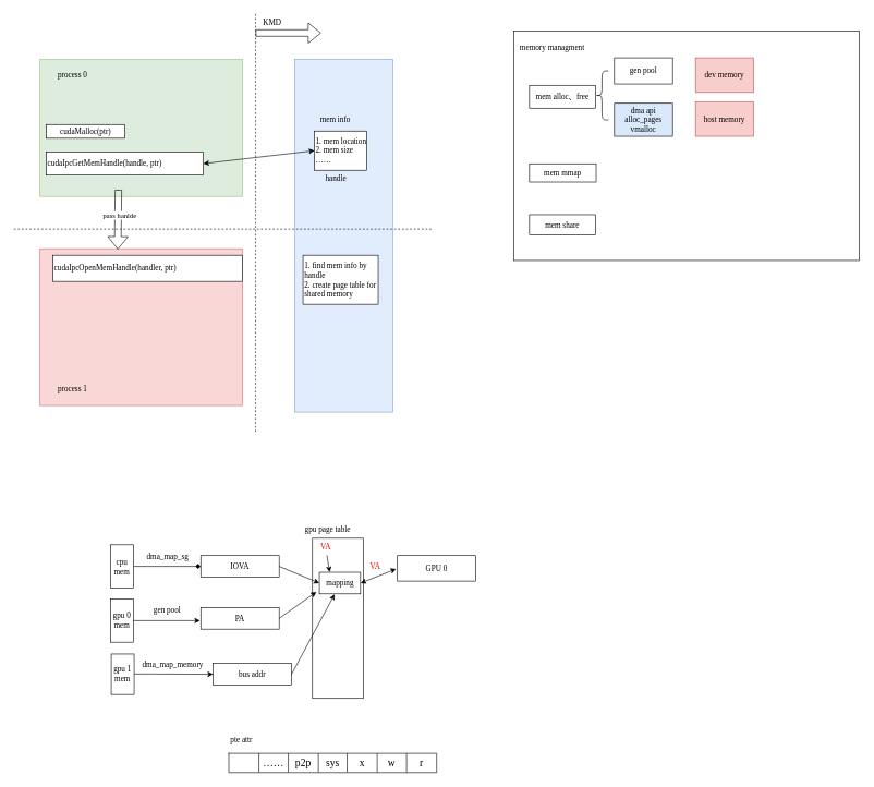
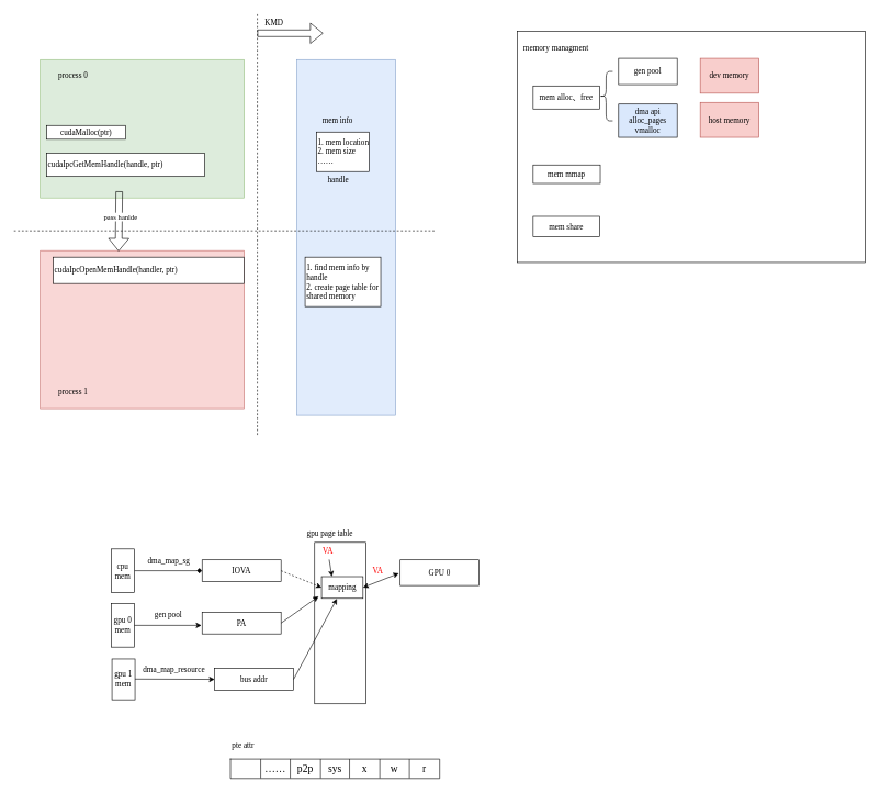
  <mxCell id="0" />
  <mxCell id="1" parent="0" />
  <mxCell id="2" value="" style="whiteSpace=wrap;html=1;fontFamily=Times New Roman;" vertex="1" parent="1"><mxGeometry x="477" y="823" width="78" height="245" as="geometry" /></mxCell>
  <mxCell id="3" value="" style="rounded=0;whiteSpace=wrap;html=1;opacity=80;fillColor=#dae8fc;strokeColor=#6c8ebf;fontFamily=Times New Roman;" vertex="1" parent="1"><mxGeometry x="450" y="90" width="150" height="540" as="geometry" /></mxCell>
  <mxCell id="4" value="" style="rounded=0;whiteSpace=wrap;html=1;opacity=80;fillColor=#f8cecc;strokeColor=#b85450;fontFamily=Times New Roman;" vertex="1" parent="1"><mxGeometry x="60" y="380" width="310" height="240" as="geometry" /></mxCell>
  <mxCell id="5" value="" style="rounded=0;whiteSpace=wrap;html=1;opacity=80;fillColor=#d5e8d4;strokeColor=#82b366;fontFamily=Times New Roman;" vertex="1" parent="1"><mxGeometry x="60" y="90" width="310" height="210" as="geometry" /></mxCell>
  <mxCell id="6" value="&lt;div&gt;&lt;div&gt;cudaIpcGetMemHandle(handle, ptr)&lt;/div&gt;&lt;/div&gt;" style="rounded=0;whiteSpace=wrap;html=1;fontFamily=Times New Roman;align=left;" vertex="1" parent="1"><mxGeometry x="70" y="232" width="240" height="35.5" as="geometry" /></mxCell>
  <mxCell id="7" value="mem info" style="text;html=1;align=left;verticalAlign=middle;resizable=0;points=[];autosize=1;strokeColor=none;fillColor=none;fontFamily=Times New Roman;" vertex="1" parent="1"><mxGeometry x="487" y="168.5" width="64" height="26" as="geometry" /></mxCell>
  <mxCell id="8" value="&lt;div&gt;1. mem location&lt;/div&gt;&lt;div&gt;2. mem size&lt;br&gt;&lt;/div&gt;&lt;div&gt;……&lt;br&gt;&lt;/div&gt;" style="whiteSpace=wrap;html=1;fontFamily=Times New Roman;align=left;" vertex="1" parent="1"><mxGeometry x="480" y="200" width="80" height="60" as="geometry" /></mxCell>
  <mxCell id="9" value="&lt;div&gt;&lt;div&gt;cudaIpcOpenMemHandle(handler, ptr)&lt;/div&gt;&lt;/div&gt;" style="rounded=0;whiteSpace=wrap;html=1;fontFamily=Times New Roman;align=left;" vertex="1" parent="1"><mxGeometry x="80" y="390" width="290" height="40" as="geometry" /></mxCell>
  <mxCell id="10" value="" style="endArrow=none;dashed=1;html=1;rounded=0;fontFamily=Times New Roman;" edge="1" parent="1"><mxGeometry width="50" height="50" relative="1" as="geometry"><mxPoint x="390" y="660" as="sourcePoint" /><mxPoint x="390" y="20" as="targetPoint" /></mxGeometry></mxCell>
  <mxCell id="11" value="" style="endArrow=none;dashed=1;html=1;rounded=0;fontFamily=Times New Roman;" edge="1" parent="1"><mxGeometry width="50" height="50" relative="1" as="geometry"><mxPoint x="20" y="350" as="sourcePoint" /><mxPoint x="660" y="350" as="targetPoint" /></mxGeometry></mxCell>
  <mxCell id="12" value="&lt;div&gt;1. find mem info by handle &lt;br&gt;&lt;/div&gt;&lt;div&gt;2. create page table for shared memory&lt;br&gt;&lt;/div&gt;" style="whiteSpace=wrap;html=1;fontFamily=Times New Roman;align=left;" vertex="1" parent="1"><mxGeometry x="462.5" y="390" width="115" height="75" as="geometry" /></mxCell>
  <mxCell id="13" value="" style="shape=flexArrow;endArrow=classic;html=1;rounded=0;entryX=0.384;entryY=0.004;entryDx=0;entryDy=0;entryPerimeter=0;exitX=0.387;exitY=0.952;exitDx=0;exitDy=0;exitPerimeter=0;fontFamily=Times New Roman;" edge="1" parent="1" source="5" target="4"><mxGeometry width="50" height="50" relative="1" as="geometry"><mxPoint x="90" y="360" as="sourcePoint" /><mxPoint x="140" y="310" as="targetPoint" /></mxGeometry></mxCell>
  <mxCell id="14" value="pass hanlde" style="edgeLabel;html=1;align=center;verticalAlign=middle;resizable=0;points=[];fontFamily=Times New Roman;" vertex="1" connectable="0" parent="13"><mxGeometry x="-0.142" y="2" relative="1" as="geometry"><mxPoint as="offset" /></mxGeometry></mxCell>
  <mxCell id="15" value="&lt;div&gt;process 0&lt;/div&gt;" style="text;html=1;strokeColor=none;fillColor=none;align=center;verticalAlign=middle;whiteSpace=wrap;rounded=0;fontFamily=Times New Roman;" vertex="1" parent="1"><mxGeometry x="80" y="100" width="60" height="30" as="geometry" /></mxCell>
  <mxCell id="16" value="&lt;div&gt;process 1&lt;/div&gt;" style="text;html=1;strokeColor=none;fillColor=none;align=center;verticalAlign=middle;whiteSpace=wrap;rounded=0;fontFamily=Times New Roman;" vertex="1" parent="1"><mxGeometry x="80" y="580" width="60" height="30" as="geometry" /></mxCell>
  <mxCell id="17" value="" style="shape=flexArrow;endArrow=classic;html=1;rounded=0;fontFamily=Times New Roman;" edge="1" parent="1"><mxGeometry width="50" height="50" relative="1" as="geometry"><mxPoint x="390" y="50" as="sourcePoint" /><mxPoint x="490" y="50" as="targetPoint" /></mxGeometry></mxCell>
  <mxCell id="18" value="KMD" style="text;html=1;align=center;verticalAlign=middle;resizable=0;points=[];autosize=1;strokeColor=none;fillColor=none;fontFamily=Times New Roman;" vertex="1" parent="1"><mxGeometry x="392" y="22" width="46" height="26" as="geometry" /></mxCell>
  <mxCell id="19" value="handle" style="text;html=1;strokeColor=none;fillColor=none;align=center;verticalAlign=middle;whiteSpace=wrap;rounded=0;fontFamily=Times New Roman;" vertex="1" parent="1"><mxGeometry x="483" y="258" width="60" height="30" as="geometry" /></mxCell>
- <mxCell id="20" value="" style="endArrow=classic;startArrow=classic;html=1;rounded=0;entryX=0;entryY=0.5;entryDx=0;entryDy=0;exitX=1;exitY=0.5;exitDx=0;exitDy=0;fontFamily=Times New Roman;" edge="1" parent="1" source="6" target="8"><mxGeometry width="50" height="50" relative="1" as="geometry"><mxPoint x="389" y="217" as="sourcePoint" /><mxPoint x="478" y="217" as="targetPoint" /></mxGeometry></mxCell>
  <mxCell id="21" value="cudaMalloc(ptr)" style="rounded=0;whiteSpace=wrap;html=1;fontFamily=Times New Roman;" vertex="1" parent="1"><mxGeometry x="70" y="190" width="120" height="21" as="geometry" /></mxCell>
  <mxCell id="22" value="" style="whiteSpace=wrap;html=1;fontFamily=Times New Roman;" vertex="1" parent="1"><mxGeometry x="785" y="47" width="529" height="351" as="geometry" /></mxCell>
  <mxCell id="23" value="&lt;div&gt;memory managment&lt;/div&gt;" style="text;html=1;strokeColor=none;fillColor=none;align=center;verticalAlign=middle;whiteSpace=wrap;rounded=0;fontFamily=Times New Roman;" vertex="1" parent="1"><mxGeometry x="787" y="58" width="114" height="30" as="geometry" /></mxCell>
  <mxCell id="24" value="mem alloc、free" style="rounded=0;whiteSpace=wrap;html=1;fontFamily=Times New Roman;" vertex="1" parent="1"><mxGeometry x="809" y="130" width="101" height="35" as="geometry" /></mxCell>
  <mxCell id="25" value="gen pool" style="rounded=0;whiteSpace=wrap;html=1;fontFamily=Times New Roman;" vertex="1" parent="1"><mxGeometry x="939" y="88" width="89" height="40" as="geometry" /></mxCell>
  <mxCell id="26" value="dev memory" style="rounded=0;whiteSpace=wrap;html=1;fillColor=#f8cecc;strokeColor=#b85450;fontFamily=Times New Roman;" vertex="1" parent="1"><mxGeometry x="1063" y="88" width="89" height="53" as="geometry" /></mxCell>
  <mxCell id="27" value="host memory" style="rounded=0;whiteSpace=wrap;html=1;fillColor=#f8cecc;strokeColor=#b85450;fontFamily=Times New Roman;" vertex="1" parent="1"><mxGeometry x="1063" y="155" width="89" height="53" as="geometry" /></mxCell>
  <mxCell id="28" value="dma api&lt;br&gt;alloc_pages&lt;br&gt;&lt;div&gt;vmalloc&lt;/div&gt;" style="rounded=0;whiteSpace=wrap;html=1;fontFamily=Times New Roman;fillColor=#dae8fc;" vertex="1" parent="1"><mxGeometry x="939" y="157.5" width="89" height="50.5" as="geometry" /></mxCell>
  <mxCell id="29" value="" style="shape=curlyBracket;whiteSpace=wrap;html=1;rounded=1;labelPosition=left;verticalLabelPosition=middle;align=right;verticalAlign=middle;fontFamily=Times New Roman;" vertex="1" parent="1"><mxGeometry x="910" y="108" width="20" height="75" as="geometry" /></mxCell>
  <mxCell id="30" value="mem share" style="rounded=0;whiteSpace=wrap;html=1;fontFamily=Times New Roman;" vertex="1" parent="1"><mxGeometry x="809" y="328" width="101" height="31" as="geometry" /></mxCell>
  <mxCell id="31" value="mem mmap" style="rounded=0;whiteSpace=wrap;html=1;fontFamily=Times New Roman;" vertex="1" parent="1"><mxGeometry x="809" y="250" width="102" height="28" as="geometry" /></mxCell>
  <mxCell id="32" value="" style="edgeStyle=orthogonalEdgeStyle;rounded=0;orthogonalLoop=1;jettySize=auto;html=1;fontFamily=Times New Roman;endArrow=diamond;" edge="1" parent="1" source="33" target="36"><mxGeometry relative="1" as="geometry" /></mxCell>
  <mxCell id="33" value="&lt;div&gt;cpu mem&lt;/div&gt;" style="rounded=0;whiteSpace=wrap;html=1;fontFamily=Times New Roman;" vertex="1" parent="1"><mxGeometry x="168" y="833" width="35" height="66" as="geometry" /></mxCell>
  <mxCell id="34" value="gpu 0&lt;br&gt;mem" style="rounded=0;whiteSpace=wrap;html=1;fontFamily=Times New Roman;" vertex="1" parent="1"><mxGeometry x="168" y="916" width="35" height="66" as="geometry" /></mxCell>
  <mxCell id="35" value="gpu 1&lt;br&gt;mem" style="rounded=0;whiteSpace=wrap;html=1;fontFamily=Times New Roman;" vertex="1" parent="1"><mxGeometry x="169" y="1000" width="35" height="62" as="geometry" /></mxCell>
  <mxCell id="36" value="IOVA" style="whiteSpace=wrap;html=1;rounded=0;fontFamily=Times New Roman;" vertex="1" parent="1"><mxGeometry x="306" y="849.5" width="120" height="33" as="geometry" /></mxCell>
  <mxCell id="37" value="&lt;div&gt;dma_map_sg&lt;/div&gt;" style="text;html=1;align=center;verticalAlign=middle;resizable=0;points=[];autosize=1;strokeColor=none;fillColor=none;fontFamily=Times New Roman;" vertex="1" parent="1"><mxGeometry x="213.5" y="838" width="82" height="26" as="geometry" /></mxCell>
  <mxCell id="38" value="gpu page table" style="text;html=1;align=center;verticalAlign=middle;resizable=0;points=[];autosize=1;strokeColor=none;fillColor=none;fontFamily=Times New Roman;" vertex="1" parent="1"><mxGeometry x="455.5" y="797" width="88" height="26" as="geometry" /></mxCell>
  <mxCell id="39" value="VA" style="text;html=1;align=center;verticalAlign=middle;resizable=0;points=[];autosize=1;strokeColor=none;fillColor=none;fontFamily=Times New Roman;fontColor=#FF0000;" vertex="1" parent="1"><mxGeometry x="480" y="823" width="34" height="26" as="geometry" /></mxCell>
  <mxCell id="40" value="mapping" style="whiteSpace=wrap;html=1;rounded=0;fontFamily=Times New Roman;" vertex="1" parent="1"><mxGeometry x="487.5" y="875" width="63" height="33" as="geometry" /></mxCell>
  <mxCell id="41" value="&lt;div&gt;GPU 0&lt;br&gt;&lt;/div&gt;" style="whiteSpace=wrap;html=1;fontFamily=Times New Roman;" vertex="1" parent="1"><mxGeometry x="607" y="849.5" width="120" height="39" as="geometry" /></mxCell>
- <mxCell id="42" value="" style="endArrow=classic;html=1;rounded=0;exitX=1;exitY=0.5;exitDx=0;exitDy=0;entryX=0;entryY=0.5;entryDx=0;entryDy=0;fontFamily=Times New Roman;" edge="1" parent="1" source="36" target="40"><mxGeometry width="50" height="50" relative="1" as="geometry"><mxPoint x="513" y="941" as="sourcePoint" /><mxPoint x="563" y="891" as="targetPoint" /></mxGeometry></mxCell>
+ <mxCell id="42" value="" style="endArrow=classic;html=1;rounded=0;exitX=1;exitY=0.5;exitDx=0;exitDy=0;entryX=0;entryY=0.5;entryDx=0;entryDy=0;fontFamily=Times New Roman;dashed=1;" edge="1" parent="1" source="36" target="40"><mxGeometry width="50" height="50" relative="1" as="geometry"><mxPoint x="513" y="941" as="sourcePoint" /><mxPoint x="563" y="891" as="targetPoint" /></mxGeometry></mxCell>
  <mxCell id="43" value="" style="endArrow=classic;html=1;rounded=0;entryX=0.25;entryY=0;entryDx=0;entryDy=0;fontFamily=Times New Roman;" edge="1" parent="1" source="39" target="40"><mxGeometry width="50" height="50" relative="1" as="geometry"><mxPoint x="364" y="1005" as="sourcePoint" /><mxPoint x="414" y="955" as="targetPoint" /></mxGeometry></mxCell>
  <mxCell id="44" value="PA" style="whiteSpace=wrap;html=1;rounded=0;fontFamily=Times New Roman;" vertex="1" parent="1"><mxGeometry x="306" y="929" width="120" height="33" as="geometry" /></mxCell>
  <mxCell id="45" value="gen pool" style="text;html=1;strokeColor=none;fillColor=none;align=center;verticalAlign=middle;whiteSpace=wrap;rounded=0;fontFamily=Times New Roman;" vertex="1" parent="1"><mxGeometry x="225" y="919" width="60" height="30" as="geometry" /></mxCell>
  <mxCell id="46" value="" style="endArrow=classic;html=1;rounded=0;exitX=1;exitY=0.5;exitDx=0;exitDy=0;fontFamily=Times New Roman;" edge="1" parent="1" source="34"><mxGeometry width="50" height="50" relative="1" as="geometry"><mxPoint x="255" y="999" as="sourcePoint" /><mxPoint x="305" y="949" as="targetPoint" /></mxGeometry></mxCell>
  <mxCell id="47" value="bus addr" style="whiteSpace=wrap;html=1;rounded=0;fontFamily=Times New Roman;" vertex="1" parent="1"><mxGeometry x="325" y="1014.5" width="120" height="33" as="geometry" /></mxCell>
  <mxCell id="48" value="" style="endArrow=classic;html=1;rounded=0;exitX=1;exitY=0.5;exitDx=0;exitDy=0;entryX=0;entryY=0.5;entryDx=0;entryDy=0;fontFamily=Times New Roman;" edge="1" parent="1" target="47"><mxGeometry width="50" height="50" relative="1" as="geometry"><mxPoint x="204" y="1030.58" as="sourcePoint" /><mxPoint x="306" y="1030.58" as="targetPoint" /></mxGeometry></mxCell>
  <mxCell id="49" value="" style="endArrow=classic;html=1;rounded=0;exitX=1;exitY=0.5;exitDx=0;exitDy=0;fontFamily=Times New Roman;" edge="1" parent="1" source="44"><mxGeometry width="50" height="50" relative="1" as="geometry"><mxPoint x="433" y="955" as="sourcePoint" /><mxPoint x="483" y="905" as="targetPoint" /></mxGeometry></mxCell>
  <mxCell id="50" value="" style="endArrow=classic;html=1;rounded=0;exitX=1;exitY=0.5;exitDx=0;exitDy=0;entryX=0.37;entryY=1.02;entryDx=0;entryDy=0;entryPerimeter=0;fontFamily=Times New Roman;" edge="1" parent="1" source="47" target="40"><mxGeometry width="50" height="50" relative="1" as="geometry"><mxPoint x="436" y="956" as="sourcePoint" /><mxPoint x="493" y="915" as="targetPoint" /></mxGeometry></mxCell>
  <mxCell id="51" value="" style="endArrow=classic;startArrow=classic;html=1;rounded=0;exitX=1;exitY=0.5;exitDx=0;exitDy=0;fontFamily=Times New Roman;" edge="1" parent="1" source="40"><mxGeometry width="50" height="50" relative="1" as="geometry"><mxPoint x="598" y="905" as="sourcePoint" /><mxPoint x="605" y="870" as="targetPoint" /></mxGeometry></mxCell>
  <mxCell id="52" value="" style="shape=table;startSize=0;container=1;collapsible=0;childLayout=tableLayout;fontSize=16;fontFamily=Times New Roman;" vertex="1" parent="1"><mxGeometry x="349" y="1152" width="318" height="29.46" as="geometry" /></mxCell>
  <mxCell id="53" value="" style="shape=tableRow;horizontal=0;startSize=0;swimlaneHead=0;swimlaneBody=0;strokeColor=inherit;top=0;left=0;bottom=0;right=0;collapsible=0;dropTarget=0;fillColor=none;points=[[0,0.5],[1,0.5]];portConstraint=eastwest;fontSize=16;fontFamily=Times New Roman;" vertex="1" parent="52"><mxGeometry width="318" height="29" as="geometry" /></mxCell>
  <mxCell id="54" style="shape=partialRectangle;html=1;whiteSpace=wrap;connectable=0;strokeColor=inherit;overflow=hidden;fillColor=none;top=0;left=0;bottom=0;right=0;pointerEvents=1;fontSize=16;fontFamily=Times New Roman;" vertex="1" parent="53"><mxGeometry width="46" height="29" as="geometry"><mxRectangle width="46" height="29" as="alternateBounds" /></mxGeometry></mxCell>
  <mxCell id="55" value="……" style="shape=partialRectangle;html=1;whiteSpace=wrap;connectable=0;strokeColor=inherit;overflow=hidden;fillColor=none;top=0;left=0;bottom=0;right=0;pointerEvents=1;fontSize=16;fontFamily=Times New Roman;" vertex="1" parent="53"><mxGeometry x="46" width="45" height="29" as="geometry"><mxRectangle width="45" height="29" as="alternateBounds" /></mxGeometry></mxCell>
  <mxCell id="56" value="p2p" style="shape=partialRectangle;html=1;whiteSpace=wrap;connectable=0;strokeColor=inherit;overflow=hidden;fillColor=none;top=0;left=0;bottom=0;right=0;pointerEvents=1;fontSize=16;fontFamily=Times New Roman;" vertex="1" parent="53"><mxGeometry x="91" width="46" height="29" as="geometry"><mxRectangle width="46" height="29" as="alternateBounds" /></mxGeometry></mxCell>
  <mxCell id="57" value="sys" style="shape=partialRectangle;html=1;whiteSpace=wrap;connectable=0;strokeColor=inherit;overflow=hidden;fillColor=none;top=0;left=0;bottom=0;right=0;pointerEvents=1;fontSize=16;fontFamily=Times New Roman;" vertex="1" parent="53"><mxGeometry x="137" width="44" height="29" as="geometry"><mxRectangle width="44" height="29" as="alternateBounds" /></mxGeometry></mxCell>
  <mxCell id="58" value="x" style="shape=partialRectangle;html=1;whiteSpace=wrap;connectable=0;strokeColor=inherit;overflow=hidden;fillColor=none;top=0;left=0;bottom=0;right=0;pointerEvents=1;fontSize=16;fontFamily=Times New Roman;" vertex="1" parent="53"><mxGeometry x="181" width="46" height="29" as="geometry"><mxRectangle width="46" height="29" as="alternateBounds" /></mxGeometry></mxCell>
  <mxCell id="59" value="w" style="shape=partialRectangle;html=1;whiteSpace=wrap;connectable=0;strokeColor=inherit;overflow=hidden;fillColor=none;top=0;left=0;bottom=0;right=0;pointerEvents=1;fontSize=16;fontFamily=Times New Roman;" vertex="1" parent="53"><mxGeometry x="227" width="45" height="29" as="geometry"><mxRectangle width="45" height="29" as="alternateBounds" /></mxGeometry></mxCell>
  <mxCell id="60" value="r" style="shape=partialRectangle;html=1;whiteSpace=wrap;connectable=0;strokeColor=inherit;overflow=hidden;fillColor=none;top=0;left=0;bottom=0;right=0;pointerEvents=1;fontSize=16;fontFamily=Times New Roman;" vertex="1" parent="53"><mxGeometry x="272" width="46" height="29" as="geometry"><mxRectangle width="46" height="29" as="alternateBounds" /></mxGeometry></mxCell>
  <mxCell id="61" value="pte attr" style="text;html=1;align=center;verticalAlign=middle;resizable=0;points=[];autosize=1;strokeColor=none;fillColor=none;fontFamily=Times New Roman;" vertex="1" parent="1"><mxGeometry x="341.5" y="1118" width="52" height="26" as="geometry" /></mxCell>
- <mxCell id="62" value="dma_map_memory" style="text;html=1;align=center;verticalAlign=middle;resizable=0;points=[];autosize=1;strokeColor=none;fillColor=none;fontFamily=Times New Roman;" vertex="1" parent="1"><mxGeometry x="207" y="1003" width="112" height="26" as="geometry" /></mxCell>
+ <mxCell id="62" value="dma_map_resource" style="text;html=1;align=center;verticalAlign=middle;resizable=0;points=[];autosize=1;strokeColor=none;fillColor=none;fontFamily=Times New Roman;" vertex="1" parent="1"><mxGeometry x="207" y="1003" width="112" height="26" as="geometry" /></mxCell>
  <mxCell id="63" value="VA" style="text;html=1;align=center;verticalAlign=middle;resizable=0;points=[];autosize=1;strokeColor=none;fillColor=none;fontFamily=Times New Roman;fontColor=#FF0000;" vertex="1" parent="1"><mxGeometry x="555.5" y="854" width="34" height="26" as="geometry" /></mxCell>
